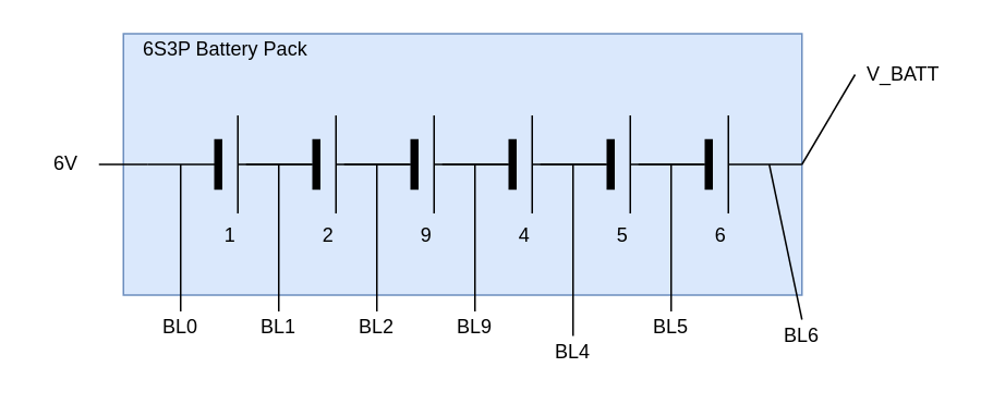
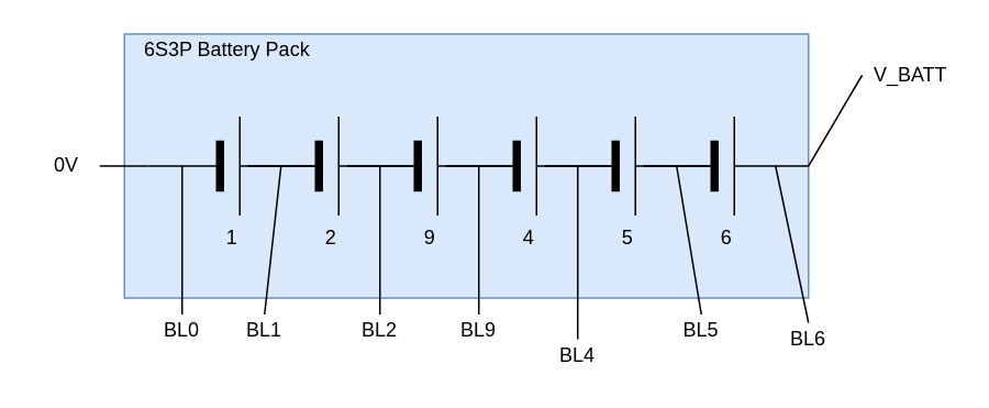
  <mxCell id="0" />
  <mxCell id="1" parent="0" />
  <mxCell id="2" value="" style="rounded=0;whiteSpace=wrap;html=1;fillColor=#dae8fc;strokeColor=#6c8ebf;" parent="1" vertex="1"><mxGeometry x="75" y="20" width="415" height="160" as="geometry" /></mxCell>
  <mxCell id="3" value="1" style="verticalLabelPosition=bottom;shadow=0;dashed=0;align=center;fillColor=#000000;html=1;verticalAlign=top;strokeWidth=1;shape=mxgraph.electrical.miscellaneous.monocell_battery;" parent="1" vertex="1"><mxGeometry x="90" y="70" width="100" height="60" as="geometry" /></mxCell>
  <mxCell id="4" value="2" style="verticalLabelPosition=bottom;shadow=0;dashed=0;align=center;fillColor=#000000;html=1;verticalAlign=top;strokeWidth=1;shape=mxgraph.electrical.miscellaneous.monocell_battery;" parent="1" vertex="1"><mxGeometry x="150" y="70" width="100" height="60" as="geometry" /></mxCell>
  <mxCell id="5" value="9" style="verticalLabelPosition=bottom;shadow=0;dashed=0;align=center;fillColor=#000000;html=1;verticalAlign=top;strokeWidth=1;shape=mxgraph.electrical.miscellaneous.monocell_battery;" parent="1" vertex="1"><mxGeometry x="210" y="70" width="100" height="60" as="geometry" /></mxCell>
  <mxCell id="6" value="4" style="verticalLabelPosition=bottom;shadow=0;dashed=0;align=center;fillColor=#000000;html=1;verticalAlign=top;strokeWidth=1;shape=mxgraph.electrical.miscellaneous.monocell_battery;" parent="1" vertex="1"><mxGeometry x="270" y="70" width="100" height="60" as="geometry" /></mxCell>
  <mxCell id="7" value="5" style="verticalLabelPosition=bottom;shadow=0;dashed=0;align=center;fillColor=#000000;html=1;verticalAlign=top;strokeWidth=1;shape=mxgraph.electrical.miscellaneous.monocell_battery;" parent="1" vertex="1"><mxGeometry x="330" y="70" width="100" height="60" as="geometry" /></mxCell>
  <mxCell id="8" value="6" style="verticalLabelPosition=bottom;shadow=0;dashed=0;align=center;fillColor=#000000;html=1;verticalAlign=top;strokeWidth=1;shape=mxgraph.electrical.miscellaneous.monocell_battery;" parent="1" vertex="1"><mxGeometry x="390" y="70" width="100" height="60" as="geometry" /></mxCell>
  <mxCell id="9" value="" style="endArrow=none;html=1;entryX=0;entryY=0.5;entryDx=0;entryDy=0;entryPerimeter=0;exitX=1;exitY=0.5;exitDx=0;exitDy=0;" parent="1" source="10" edge="1"><mxGeometry width="50" height="50" relative="1" as="geometry"><mxPoint x="90" y="160" as="sourcePoint" /><mxPoint x="90" y="100" as="targetPoint" /></mxGeometry></mxCell>
- <mxCell id="10" value="6V" style="text;html=1;strokeColor=none;fillColor=none;align=center;verticalAlign=middle;whiteSpace=wrap;rounded=0;" parent="1" vertex="1"><mxGeometry x="20" y="90" width="40" height="20" as="geometry" /></mxCell>
+ <mxCell id="10" value="0V" style="text;html=1;strokeColor=none;fillColor=none;align=center;verticalAlign=middle;whiteSpace=wrap;rounded=0;" parent="1" vertex="1"><mxGeometry x="20" y="90" width="40" height="20" as="geometry" /></mxCell>
  <mxCell id="11" value="&amp;nbsp;V_BATT" style="text;html=1;strokeColor=none;fillColor=none;align=center;verticalAlign=middle;whiteSpace=wrap;rounded=0;" parent="1" vertex="1"><mxGeometry x="522.5" y="35" width="55" height="20" as="geometry" /></mxCell>
  <mxCell id="12" value="" style="endArrow=none;html=1;exitX=0.5;exitY=0;exitDx=0;exitDy=0;" parent="1" source="13" edge="1"><mxGeometry width="50" height="50" relative="1" as="geometry"><mxPoint x="110" y="180" as="sourcePoint" /><mxPoint x="110" y="100" as="targetPoint" /></mxGeometry></mxCell>
  <mxCell id="13" value="BL0" style="text;html=1;strokeColor=none;fillColor=none;align=center;verticalAlign=middle;whiteSpace=wrap;rounded=0;" parent="1" vertex="1"><mxGeometry x="90" y="190" width="40" height="20" as="geometry" /></mxCell>
  <mxCell id="14" value="" style="endArrow=none;html=1;exitX=0.5;exitY=0;exitDx=0;exitDy=0;" parent="1" source="15" edge="1"><mxGeometry width="50" height="50" relative="1" as="geometry"><mxPoint x="170" y="180" as="sourcePoint" /><mxPoint x="170" y="100" as="targetPoint" /></mxGeometry></mxCell>
- <mxCell id="15" value="BL1" style="text;html=1;strokeColor=none;fillColor=none;align=center;verticalAlign=middle;whiteSpace=wrap;rounded=0;" parent="1" vertex="1"><mxGeometry x="150" y="190" width="40" height="20" as="geometry" /></mxCell>
+ <mxCell id="15" value="BL1" style="text;html=1;strokeColor=none;fillColor=none;align=center;verticalAlign=middle;whiteSpace=wrap;rounded=0;" parent="1" vertex="1"><mxGeometry x="140" y="190" width="40" height="20" as="geometry" /></mxCell>
  <mxCell id="16" value="" style="endArrow=none;html=1;exitX=0.5;exitY=0;exitDx=0;exitDy=0;" parent="1" source="17" edge="1"><mxGeometry width="50" height="50" relative="1" as="geometry"><mxPoint x="230" y="180" as="sourcePoint" /><mxPoint x="230" y="100" as="targetPoint" /></mxGeometry></mxCell>
  <mxCell id="17" value="BL2" style="text;html=1;strokeColor=none;fillColor=none;align=center;verticalAlign=middle;whiteSpace=wrap;rounded=0;" parent="1" vertex="1"><mxGeometry x="210" y="190" width="40" height="20" as="geometry" /></mxCell>
  <mxCell id="18" value="" style="endArrow=none;html=1;exitX=0.5;exitY=0;exitDx=0;exitDy=0;" parent="1" source="19" edge="1"><mxGeometry width="50" height="50" relative="1" as="geometry"><mxPoint x="290" y="180" as="sourcePoint" /><mxPoint x="290" y="100" as="targetPoint" /></mxGeometry></mxCell>
  <mxCell id="19" value="BL9" style="text;html=1;strokeColor=none;fillColor=none;align=center;verticalAlign=middle;whiteSpace=wrap;rounded=0;" parent="1" vertex="1"><mxGeometry x="270" y="190" width="40" height="20" as="geometry" /></mxCell>
  <mxCell id="20" value="" style="endArrow=none;html=1;exitX=0.5;exitY=0;exitDx=0;exitDy=0;" parent="1" source="21" edge="1"><mxGeometry width="50" height="50" relative="1" as="geometry"><mxPoint x="350" y="180" as="sourcePoint" /><mxPoint x="350" y="100" as="targetPoint" /></mxGeometry></mxCell>
  <mxCell id="21" value="BL4" style="text;html=1;strokeColor=none;fillColor=none;align=center;verticalAlign=middle;whiteSpace=wrap;rounded=0;" parent="1" vertex="1"><mxGeometry x="330" y="205" width="40" height="20" as="geometry" /></mxCell>
  <mxCell id="22" value="" style="endArrow=none;html=1;exitX=0.5;exitY=0;exitDx=0;exitDy=0;" parent="1" source="23" edge="1"><mxGeometry width="50" height="50" relative="1" as="geometry"><mxPoint x="410" y="180" as="sourcePoint" /><mxPoint x="410" y="100" as="targetPoint" /></mxGeometry></mxCell>
- <mxCell id="23" value="BL5" style="text;html=1;strokeColor=none;fillColor=none;align=center;verticalAlign=middle;whiteSpace=wrap;rounded=0;" parent="1" vertex="1"><mxGeometry x="390" y="190" width="40" height="20" as="geometry" /></mxCell>
+ <mxCell id="23" value="BL5" style="text;html=1;strokeColor=none;fillColor=none;align=center;verticalAlign=middle;whiteSpace=wrap;rounded=0;" parent="1" vertex="1"><mxGeometry x="405" y="190" width="40" height="20" as="geometry" /></mxCell>
  <mxCell id="24" value="" style="endArrow=none;html=1;exitX=0.5;exitY=0;exitDx=0;exitDy=0;" parent="1" source="25" edge="1"><mxGeometry width="50" height="50" relative="1" as="geometry"><mxPoint x="470" y="180" as="sourcePoint" /><mxPoint x="470" y="100" as="targetPoint" /></mxGeometry></mxCell>
  <mxCell id="25" value="BL6" style="text;html=1;strokeColor=none;fillColor=none;align=center;verticalAlign=middle;whiteSpace=wrap;rounded=0;" parent="1" vertex="1"><mxGeometry x="470" y="195" width="40" height="20" as="geometry" /></mxCell>
  <mxCell id="26" value="6S3P Battery Pack" style="text;html=1;strokeColor=none;fillColor=none;align=center;verticalAlign=middle;whiteSpace=wrap;rounded=0;" parent="1" vertex="1"><mxGeometry x="75" y="20" width="125" height="20" as="geometry" /></mxCell>
  <mxCell id="27" value="" style="endArrow=none;html=1;exitX=1;exitY=0.5;exitDx=0;exitDy=0;entryX=0;entryY=0.5;entryDx=0;entryDy=0;" parent="1" source="2" target="11" edge="1"><mxGeometry width="50" height="50" relative="1" as="geometry"><mxPoint x="405" y="280" as="sourcePoint" /><mxPoint x="455" y="230" as="targetPoint" /></mxGeometry></mxCell>
